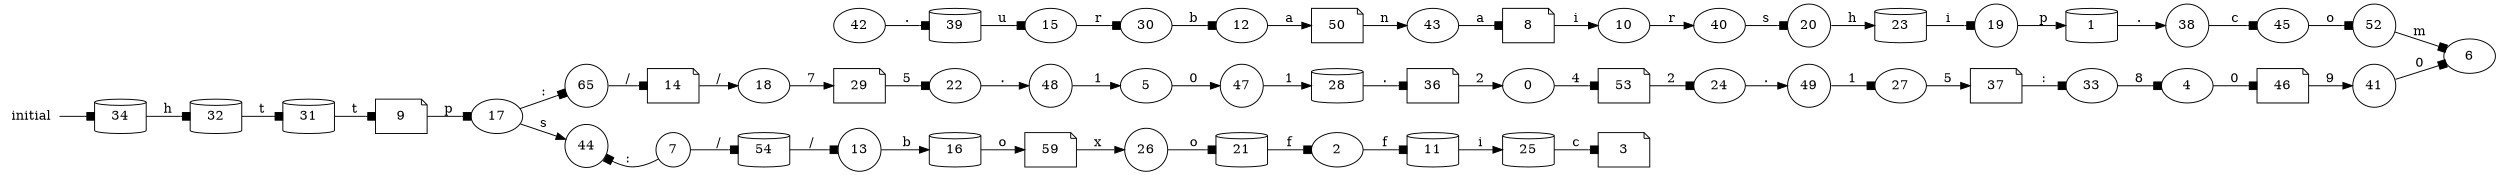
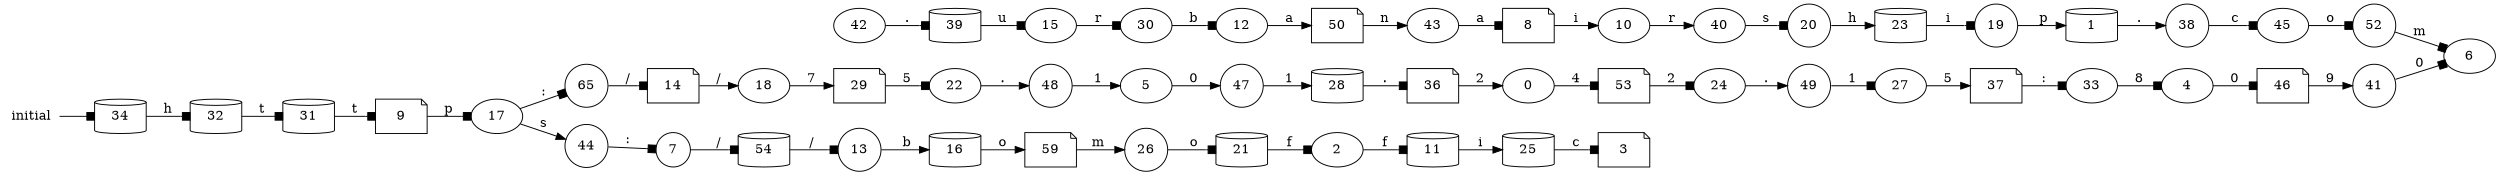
  digraph {
    rankdir=LR
    node [shape=ellipse]
    edge [arrowhead=box]
    53 [shape=note]
    0
    24
    49 [shape=circle]
    1 [shape=cylinder]
    38 [shape=circle]
    45
    52 [shape=circle]
    11 [shape=cylinder]
    2
    25 [shape=cylinder]
    3 [shape=note]
    39 [shape=cylinder]
    42
    15
    46 [shape=note]
    4
    41 [shape=circle]
    6
    47 [shape=circle]
    5
    28 [shape=cylinder]
    36 [shape=note]
    7 [shape=circle]
    54 [shape=cylinder]
    13 [shape=circle]
    16 [shape=cylinder]
    8 [shape=note]
    10
    40
    20 [shape=circle]
    9 [shape=note]
    17
    n34 [label=65 shape=circle]
    44 [shape=circle]
    14 [shape=note]
    23 [shape=cylinder]
    50 [shape=note]
    12
    43
    n41 [label=59 shape=note]
    26 [shape=circle]
    18
    29 [shape=note]
    22
    30
    21 [shape=cylinder]
    48 [shape=circle]
    19 [shape=circle]
    27
    37 [shape=note]
    33
    31 [shape=cylinder]
    32 [shape=cylinder]
    34 [shape=cylinder]
    initial [shape=plaintext]
    53 -> 24 [label=2]
    0 -> 53 [label=4]
    24 -> 49 [arrowhead=normal label="."]
    49 -> 27 [label=1]
    1 -> 38 [arrowhead=normal label="."]
    38 -> 45 [label=c]
    45 -> 52 [label=o]
    52 -> 6 [label=m]
    11 -> 25 [arrowhead=normal label=i]
    2 -> 11 [label=f]
    25 -> 3 [label=c]
    39 -> 15 [label=u]
    42 -> 39 [label="."]
    15 -> 30 [label=r]
    46 -> 41 [arrowhead=normal label=9]
    4 -> 46 [label=0]
    41 -> 6 [label=0]
    47 -> 28 [arrowhead=normal label=1]
    5 -> 47 [arrowhead=normal label=0]
    28 -> 36 [label="."]
    36 -> 0 [arrowhead=normal label=2]
    7 -> 54 [label="/"]
    54 -> 13 [label="/"]
    13 -> 16 [arrowhead=normal label=b]
    16 -> n41 [arrowhead=normal label=o]
    8 -> 10 [arrowhead=normal label=i]
    10 -> 40 [arrowhead=normal label=r]
    40 -> 20 [label=s]
    20 -> 23 [arrowhead=normal label=h]
    9 -> 17 [label=p]
    17 -> n34 [label=":"]
    17 -> 44 [arrowhead=normal label=s]
    n34 -> 14 [label="/"]
-   7 -> 44 [label=":"]
+   44 -> 7 [label=":"]
    14 -> 18 [arrowhead=normal label="/"]
    23 -> 19 [label=i]
    50 -> 43 [arrowhead=normal label=n]
    12 -> 50 [arrowhead=normal label=a]
    43 -> 8 [label=a]
-   n41 -> 26 [arrowhead=normal label=x]
+   n41 -> 26 [arrowhead=normal label=m]
    26 -> 21 [label=o]
    18 -> 29 [arrowhead=normal label=7]
    29 -> 22 [label=5]
    22 -> 48 [arrowhead=normal label="."]
    30 -> 12 [label=b]
    21 -> 2 [label=f]
    48 -> 5 [arrowhead=normal label=1]
    19 -> 1 [arrowhead=normal label=p]
    27 -> 37 [arrowhead=normal label=5]
    37 -> 33 [label=":"]
    33 -> 4 [label=8]
    31 -> 9 [label=t]
    32 -> 31 [label=t]
    34 -> 32 [label=h]
    initial -> 34
  }
